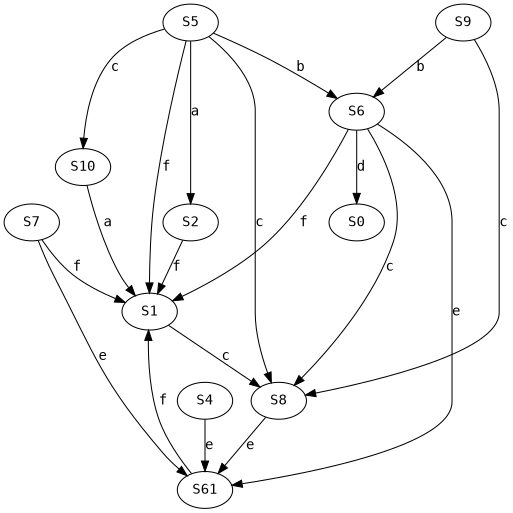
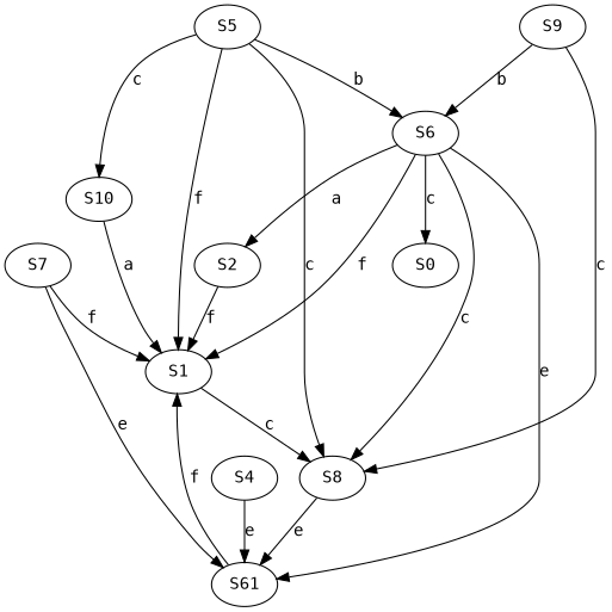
  strict digraph {
    fontname="DejaVu Sans Mono"
    node [fontname="DejaVu Sans Mono"]
    edge [fontname="DejaVu Sans Mono"]
    S2
    S1
    S8
    n4 [label=S61]
    S4
    S5
    S6
    S10
    S0
    S7
    S9
    S2 -> S1 [label=f]
    S1 -> S8 [label=c]
    S8 -> n4 [label=e]
    n4 -> S1 [label=f]
    S4 -> n4 [label=e]
-   S5 -> S2 [label=a]
+   S6 -> S2 [label=a]
    S5 -> S1 [label=f]
    S5 -> S8 [label=c]
    S5 -> S6 [label=b]
    S5 -> S10 [label=c]
    S6 -> S1 [label=f]
    S6 -> S8 [label=c]
    S6 -> n4 [label=e]
-   S6 -> S0 [label=d]
+   S6 -> S0 [label=c]
    S10 -> S1 [label=a]
    S7 -> S1 [label=f]
    S7 -> n4 [label=e]
    S9 -> S8 [label=c]
    S9 -> S6 [label=b]
  }
